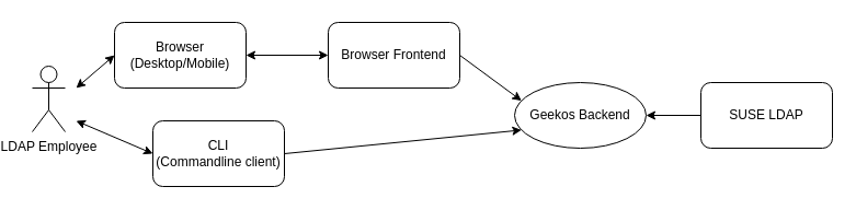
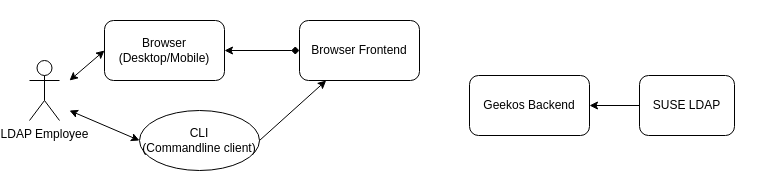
  <mxCell id="0" />
  <mxCell id="1" parent="0" />
  <mxCell id="2" value="LDAP Employee" style="shape=umlActor;verticalLabelPosition=bottom;labelBackgroundColor=#ffffff;verticalAlign=top;html=1;outlineConnect=0;" vertex="1" parent="1"><mxGeometry x="20" y="60" width="30" height="60" as="geometry" /></mxCell>
  <mxCell id="3" value="Browser (Desktop/Mobile)" style="rounded=1;whiteSpace=wrap;html=1;" vertex="1" parent="1"><mxGeometry x="95" y="20" width="120" height="60" as="geometry" /></mxCell>
  <mxCell id="4" value="Browser Frontend" style="rounded=1;whiteSpace=wrap;html=1;" vertex="1" parent="1"><mxGeometry x="290" y="20" width="120" height="60" as="geometry" /></mxCell>
- <mxCell id="5" value="SUSE LDAP" style="rounded=1;whiteSpace=wrap;html=1;" vertex="1" parent="1"><mxGeometry x="630" y="75" width="120" height="60" as="geometry" /></mxCell>
- <mxCell id="6" value="Geekos Backend" style="ellipse;whiteSpace=wrap;html=1;" vertex="1" parent="1"><mxGeometry x="460" y="75" width="120" height="60" as="geometry" /></mxCell>
- <mxCell id="7" value="&lt;div&gt;CLI&lt;/div&gt;&lt;div&gt;(Commandline client)&lt;br&gt;&lt;/div&gt;" style="rounded=1;whiteSpace=wrap;html=1;" vertex="1" parent="1"><mxGeometry x="130" y="110" width="120" height="60" as="geometry" /></mxCell>
+ <mxCell id="5" value="SUSE LDAP" style="rounded=1;whiteSpace=wrap;html=1;" vertex="1" parent="1"><mxGeometry x="630" y="75" width="95" height="60" as="geometry" /></mxCell>
+ <mxCell id="6" value="Geekos Backend" style="rounded=1;whiteSpace=wrap;html=1;" vertex="1" parent="1"><mxGeometry x="460" y="75" width="120" height="60" as="geometry" /></mxCell>
+ <mxCell id="7" value="&lt;div&gt;CLI&lt;/div&gt;&lt;div&gt;(Commandline client)&lt;br&gt;&lt;/div&gt;" style="ellipse;whiteSpace=wrap;html=1;" vertex="1" parent="1"><mxGeometry x="130" y="110" width="120" height="60" as="geometry" /></mxCell>
  <mxCell id="8" value="" style="endArrow=classic;html=1;exitX=0;exitY=0.5;exitDx=0;exitDy=0;entryX=1;entryY=0.5;entryDx=0;entryDy=0;" edge="1" parent="1" source="5" target="6"><mxGeometry width="50" height="50" relative="1" as="geometry"><mxPoint x="-10" y="240" as="sourcePoint" /><mxPoint x="40" y="190" as="targetPoint" /></mxGeometry></mxCell>
- <mxCell id="9" value="" style="endArrow=classic;html=1;entryX=0;entryY=0.25;entryDx=0;entryDy=0;exitX=1;exitY=0.5;exitDx=0;exitDy=0;" edge="1" parent="1" source="4" target="6"><mxGeometry width="50" height="50" relative="1" as="geometry"><mxPoint x="-10" y="240" as="sourcePoint" /><mxPoint x="40" y="190" as="targetPoint" /></mxGeometry></mxCell>
- <mxCell id="10" value="" style="endArrow=classic;html=1;entryX=0;entryY=0.75;entryDx=0;entryDy=0;exitX=1;exitY=0.5;exitDx=0;exitDy=0;" edge="1" parent="1" source="7" target="6"><mxGeometry width="50" height="50" relative="1" as="geometry"><mxPoint x="-20" y="320" as="sourcePoint" /><mxPoint x="30" y="270" as="targetPoint" /></mxGeometry></mxCell>
+ <mxCell id="10" value="" style="endArrow=classic;html=1;exitX=1;exitY=0.5;exitDx=0;exitDy=0;" edge="1" parent="1" source="7" target="4"><mxGeometry width="50" height="50" relative="1" as="geometry"><mxPoint x="-20" y="320" as="sourcePoint" /><mxPoint x="30" y="270" as="targetPoint" /></mxGeometry></mxCell>
  <mxCell id="11" value="" style="endArrow=classic;startArrow=classic;html=1;entryX=0;entryY=0.5;entryDx=0;entryDy=0;" edge="1" parent="1" target="3"><mxGeometry width="50" height="50" relative="1" as="geometry"><mxPoint x="60" y="80" as="sourcePoint" /><mxPoint x="40" y="190" as="targetPoint" /></mxGeometry></mxCell>
  <mxCell id="12" value="" style="endArrow=classic;startArrow=classic;html=1;entryX=0;entryY=0.5;entryDx=0;entryDy=0;" edge="1" parent="1" target="7"><mxGeometry width="50" height="50" relative="1" as="geometry"><mxPoint x="60" y="110" as="sourcePoint" /><mxPoint x="30" y="270" as="targetPoint" /></mxGeometry></mxCell>
- <mxCell id="13" value="" style="endArrow=classic;startArrow=classic;html=1;entryX=0;entryY=0.5;entryDx=0;entryDy=0;exitX=1;exitY=0.5;exitDx=0;exitDy=0;" edge="1" parent="1" source="3" target="4"><mxGeometry width="50" height="50" relative="1" as="geometry"><mxPoint x="-20" y="320" as="sourcePoint" /><mxPoint x="30" y="270" as="targetPoint" /></mxGeometry></mxCell>
+ <mxCell id="13" value="" style="endArrow=diamond;startArrow=classic;html=1;entryX=0;entryY=0.5;entryDx=0;entryDy=0;exitX=1;exitY=0.5;exitDx=0;exitDy=0;" edge="1" parent="1" source="3" target="4"><mxGeometry width="50" height="50" relative="1" as="geometry"><mxPoint x="-20" y="320" as="sourcePoint" /><mxPoint x="30" y="270" as="targetPoint" /></mxGeometry></mxCell>
